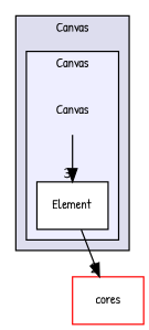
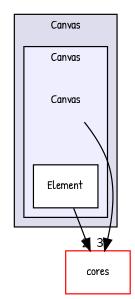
  digraph {
    compound=true
    fontname="Patrick Hand"
    node [fontname="Patrick Hand" fontsize=10 shape=box fillcolor=white style=filled]
    edge [fontname="Patrick Hand" labeldistance=1.5 labelfontname=Helvetica labelfontsize=10]
    n1 [label=Canvas shape=plaintext fillcolor="" style=""]
    n2 [color=black label=Element]
    n3 [color=red label=cores]
    subgraph cluster_1 {
      bgcolor="#ddddee"
      fontsize=10
      label=Canvas
      pencolor=black
      subgraph cluster_2 {
        bgcolor="#eeeeff"
        fontsize=10
        label=Canvas
        pencolor=black
        n1
        n2
      }
    }
-   n1 -> n2 [headlabel=3]
+   n1 -> n3 [headlabel=3]
    n2 -> n3 [headlabel=2]
  }
